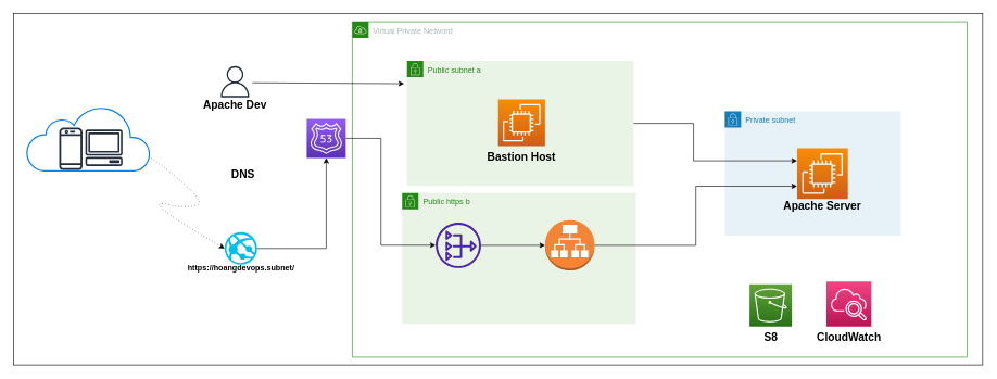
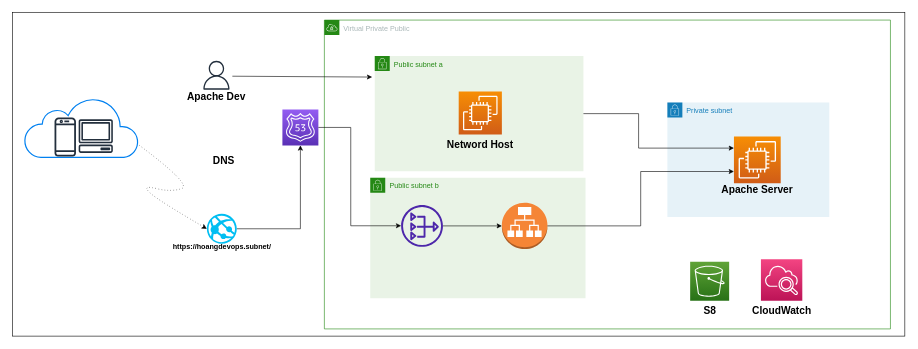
  <mxCell id="0" />
  <mxCell id="1" parent="0" />
  <mxCell id="2" value="" style="rounded=0;whiteSpace=wrap;html=1;" vertex="1" parent="1"><mxGeometry x="20" y="20" width="1488" height="540" as="geometry" /></mxCell>
  <mxCell id="3" value="" style="outlineConnect=0;fontColor=#232F3E;gradientColor=#945DF2;gradientDirection=north;fillColor=#5A30B5;strokeColor=#ffffff;dashed=0;verticalLabelPosition=bottom;verticalAlign=top;align=center;html=1;fontSize=12;fontStyle=0;aspect=fixed;shape=mxgraph.aws4.resourceIcon;resIcon=mxgraph.aws4.route_53;" vertex="1" parent="1"><mxGeometry x="470" y="182" width="60" height="60" as="geometry" /></mxCell>
  <mxCell id="4" value="Private subnet" style="points=[[0,0],[0.25,0],[0.5,0],[0.75,0],[1,0],[1,0.25],[1,0.5],[1,0.75],[1,1],[0.75,1],[0.5,1],[0.25,1],[0,1],[0,0.75],[0,0.5],[0,0.25]];outlineConnect=0;gradientColor=none;html=1;whiteSpace=wrap;fontSize=12;fontStyle=0;container=1;pointerEvents=0;collapsible=0;recursiveResize=0;shape=mxgraph.aws4.group;grIcon=mxgraph.aws4.group_security_group;grStroke=0;strokeColor=#147EBA;fillColor=#E6F2F8;verticalAlign=top;align=left;spacingLeft=30;fontColor=#147EBA;dashed=0;" vertex="1" parent="1"><mxGeometry x="1112" y="170.5" width="270" height="191" as="geometry" /></mxCell>
  <mxCell id="5" value="" style="sketch=0;points=[[0,0,0],[0.25,0,0],[0.5,0,0],[0.75,0,0],[1,0,0],[0,1,0],[0.25,1,0],[0.5,1,0],[0.75,1,0],[1,1,0],[0,0.25,0],[0,0.5,0],[0,0.75,0],[1,0.25,0],[1,0.5,0],[1,0.75,0]];outlineConnect=0;fontColor=#232F3E;gradientColor=#F78E04;gradientDirection=north;fillColor=#D05C17;strokeColor=#ffffff;dashed=0;verticalLabelPosition=bottom;verticalAlign=top;align=center;html=1;fontSize=12;fontStyle=0;aspect=fixed;shape=mxgraph.aws4.resourceIcon;resIcon=mxgraph.aws4.ec2;" vertex="1" parent="4"><mxGeometry x="111" y="56.5" width="78" height="78" as="geometry" /></mxCell>
  <mxCell id="6" style="edgeStyle=orthogonalEdgeStyle;rounded=0;orthogonalLoop=1;jettySize=auto;html=1;" edge="1" parent="1" source="7" target="3"><mxGeometry relative="1" as="geometry" /></mxCell>
  <mxCell id="7" value="" style="verticalLabelPosition=bottom;html=1;verticalAlign=top;align=center;strokeColor=none;fillColor=#00BEF2;shape=mxgraph.azure.azure_website;pointerEvents=1;" vertex="1" parent="1"><mxGeometry x="344" y="356" width="50" height="50" as="geometry" /></mxCell>
  <mxCell id="8" value="" style="html=1;verticalLabelPosition=bottom;align=center;labelBackgroundColor=#ffffff;verticalAlign=top;strokeWidth=2;strokeColor=#0080F0;shadow=0;dashed=0;shape=mxgraph.ios7.icons.cloud;" vertex="1" parent="1"><mxGeometry x="40" y="162.5" width="190" height="99.5" as="geometry" /></mxCell>
  <mxCell id="9" value="" style="sketch=0;outlineConnect=0;fontColor=#232F3E;gradientColor=none;fillColor=#232F3D;strokeColor=none;dashed=0;verticalLabelPosition=bottom;verticalAlign=top;align=center;html=1;fontSize=12;fontStyle=0;aspect=fixed;pointerEvents=1;shape=mxgraph.aws4.client;" vertex="1" parent="1"><mxGeometry x="130" y="198.5" width="57.47" height="56" as="geometry" /></mxCell>
  <mxCell id="10" value="" style="sketch=0;outlineConnect=0;fontColor=#232F3E;gradientColor=none;fillColor=#232F3D;strokeColor=none;dashed=0;verticalLabelPosition=bottom;verticalAlign=top;align=center;html=1;fontSize=12;fontStyle=0;aspect=fixed;pointerEvents=1;shape=mxgraph.aws4.mobile_client;" vertex="1" parent="1"><mxGeometry x="90" y="194" width="35.74" height="68" as="geometry" /></mxCell>
  <mxCell id="11" value="&lt;b&gt;https://hoangdevops.subnet/&lt;/b&gt;" style="text;strokeColor=none;align=center;fillColor=none;html=1;verticalAlign=middle;whiteSpace=wrap;rounded=0;" vertex="1" parent="1"><mxGeometry x="276.5" y="392" width="185" height="39.5" as="geometry" /></mxCell>
  <mxCell id="12" value="&lt;b&gt;&lt;font style=&quot;font-size: 17px;&quot;&gt;DNS&lt;/font&gt;&lt;br&gt;&lt;/b&gt;" style="text;strokeColor=none;align=center;fillColor=none;html=1;verticalAlign=middle;whiteSpace=wrap;rounded=0;" vertex="1" parent="1"><mxGeometry x="343.5" y="248.5" width="56.5" height="41.5" as="geometry" /></mxCell>
- <mxCell id="13" value="Virtual Private Netword" style="points=[[0,0],[0.25,0],[0.5,0],[0.75,0],[1,0],[1,0.25],[1,0.5],[1,0.75],[1,1],[0.75,1],[0.5,1],[0.25,1],[0,1],[0,0.75],[0,0.5],[0,0.25]];outlineConnect=0;gradientColor=none;html=1;whiteSpace=wrap;fontSize=12;fontStyle=0;container=1;pointerEvents=0;collapsible=0;recursiveResize=0;shape=mxgraph.aws4.group;grIcon=mxgraph.aws4.group_vpc;strokeColor=#248814;fillColor=none;verticalAlign=top;align=left;spacingLeft=30;fontColor=#AAB7B8;dashed=0;" vertex="1" parent="1"><mxGeometry x="540" y="33" width="944" height="515" as="geometry" /></mxCell>
+ <mxCell id="13" value="Virtual Private Public" style="points=[[0,0],[0.25,0],[0.5,0],[0.75,0],[1,0],[1,0.25],[1,0.5],[1,0.75],[1,1],[0.75,1],[0.5,1],[0.25,1],[0,1],[0,0.75],[0,0.5],[0,0.25]];outlineConnect=0;gradientColor=none;html=1;whiteSpace=wrap;fontSize=12;fontStyle=0;container=1;pointerEvents=0;collapsible=0;recursiveResize=0;shape=mxgraph.aws4.group;grIcon=mxgraph.aws4.group_vpc;strokeColor=#248814;fillColor=none;verticalAlign=top;align=left;spacingLeft=30;fontColor=#AAB7B8;dashed=0;" vertex="1" parent="1"><mxGeometry x="540" y="33" width="944" height="515" as="geometry" /></mxCell>
  <mxCell id="14" value="&lt;b&gt;&lt;span style=&quot;font-size: 17px;&quot;&gt;Apache Server&lt;/span&gt;&lt;br&gt;&lt;/b&gt;" style="text;strokeColor=none;align=center;fillColor=none;html=1;verticalAlign=middle;whiteSpace=wrap;rounded=0;" vertex="1" parent="13"><mxGeometry x="656" y="263" width="132" height="41.5" as="geometry" /></mxCell>
  <mxCell id="15" value="Public subnet a" style="points=[[0,0],[0.25,0],[0.5,0],[0.75,0],[1,0],[1,0.25],[1,0.5],[1,0.75],[1,1],[0.75,1],[0.5,1],[0.25,1],[0,1],[0,0.75],[0,0.5],[0,0.25]];outlineConnect=0;gradientColor=none;html=1;whiteSpace=wrap;fontSize=12;fontStyle=0;container=1;pointerEvents=0;collapsible=0;recursiveResize=0;shape=mxgraph.aws4.group;grIcon=mxgraph.aws4.group_security_group;grStroke=0;strokeColor=#248814;fillColor=#E9F3E6;verticalAlign=top;align=left;spacingLeft=30;fontColor=#248814;dashed=0;" vertex="1" parent="13"><mxGeometry x="84" y="60" width="348" height="192" as="geometry" /></mxCell>
  <mxCell id="16" value="" style="sketch=0;points=[[0,0,0],[0.25,0,0],[0.5,0,0],[0.75,0,0],[1,0,0],[0,1,0],[0.25,1,0],[0.5,1,0],[0.75,1,0],[1,1,0],[0,0.25,0],[0,0.5,0],[0,0.75,0],[1,0.25,0],[1,0.5,0],[1,0.75,0]];outlineConnect=0;fontColor=#232F3E;gradientColor=#F78E04;gradientDirection=north;fillColor=#D05C17;strokeColor=#ffffff;dashed=0;verticalLabelPosition=bottom;verticalAlign=top;align=center;html=1;fontSize=12;fontStyle=0;aspect=fixed;shape=mxgraph.aws4.resourceIcon;resIcon=mxgraph.aws4.ec2;" vertex="1" parent="13"><mxGeometry x="224" y="119" width="72" height="72" as="geometry" /></mxCell>
- <mxCell id="17" value="Public https b" style="points=[[0,0],[0.25,0],[0.5,0],[0.75,0],[1,0],[1,0.25],[1,0.5],[1,0.75],[1,1],[0.75,1],[0.5,1],[0.25,1],[0,1],[0,0.75],[0,0.5],[0,0.25]];outlineConnect=0;gradientColor=none;html=1;whiteSpace=wrap;fontSize=12;fontStyle=0;container=1;pointerEvents=0;collapsible=0;recursiveResize=0;shape=mxgraph.aws4.group;grIcon=mxgraph.aws4.group_security_group;grStroke=0;strokeColor=#248814;fillColor=#E9F3E6;verticalAlign=top;align=left;spacingLeft=30;fontColor=#248814;dashed=0;" vertex="1" parent="13"><mxGeometry x="76.5" y="263" width="359" height="201" as="geometry" /></mxCell>
+ <mxCell id="17" value="Public subnet b" style="points=[[0,0],[0.25,0],[0.5,0],[0.75,0],[1,0],[1,0.25],[1,0.5],[1,0.75],[1,1],[0.75,1],[0.5,1],[0.25,1],[0,1],[0,0.75],[0,0.5],[0,0.25]];outlineConnect=0;gradientColor=none;html=1;whiteSpace=wrap;fontSize=12;fontStyle=0;container=1;pointerEvents=0;collapsible=0;recursiveResize=0;shape=mxgraph.aws4.group;grIcon=mxgraph.aws4.group_security_group;grStroke=0;strokeColor=#248814;fillColor=#E9F3E6;verticalAlign=top;align=left;spacingLeft=30;fontColor=#248814;dashed=0;" vertex="1" parent="13"><mxGeometry x="76.5" y="263" width="359" height="201" as="geometry" /></mxCell>
  <mxCell id="18" value="" style="outlineConnect=0;dashed=0;verticalLabelPosition=bottom;verticalAlign=top;align=center;html=1;shape=mxgraph.aws3.application_load_balancer;fillColor=#F58536;gradientColor=none;" vertex="1" parent="13"><mxGeometry x="296" y="304.5" width="76" height="77.44" as="geometry" /></mxCell>
  <mxCell id="19" value="" style="sketch=0;outlineConnect=0;fontColor=#232F3E;gradientColor=none;fillColor=#4D27AA;strokeColor=none;dashed=0;verticalLabelPosition=bottom;verticalAlign=top;align=center;html=1;fontSize=12;fontStyle=0;aspect=fixed;pointerEvents=1;shape=mxgraph.aws4.nat_gateway;" vertex="1" parent="13"><mxGeometry x="128" y="308.34" width="69.75" height="69.75" as="geometry" /></mxCell>
  <mxCell id="20" style="edgeStyle=orthogonalEdgeStyle;rounded=0;orthogonalLoop=1;jettySize=auto;html=1;entryX=0;entryY=0.5;entryDx=0;entryDy=0;entryPerimeter=0;" edge="1" parent="13" source="19" target="18"><mxGeometry relative="1" as="geometry" /></mxCell>
  <mxCell id="21" value="&lt;b&gt;&lt;font style=&quot;font-size: 17px;&quot;&gt;CloudWatch&lt;/font&gt;&lt;br&gt;&lt;/b&gt;" style="text;strokeColor=none;align=center;fillColor=none;html=1;verticalAlign=middle;whiteSpace=wrap;rounded=0;" vertex="1" parent="13"><mxGeometry x="696.5" y="464" width="132" height="41.5" as="geometry" /></mxCell>
  <mxCell id="22" value="" style="sketch=0;points=[[0,0,0],[0.25,0,0],[0.5,0,0],[0.75,0,0],[1,0,0],[0,1,0],[0.25,1,0],[0.5,1,0],[0.75,1,0],[1,1,0],[0,0.25,0],[0,0.5,0],[0,0.75,0],[1,0.25,0],[1,0.5,0],[1,0.75,0]];points=[[0,0,0],[0.25,0,0],[0.5,0,0],[0.75,0,0],[1,0,0],[0,1,0],[0.25,1,0],[0.5,1,0],[0.75,1,0],[1,1,0],[0,0.25,0],[0,0.5,0],[0,0.75,0],[1,0.25,0],[1,0.5,0],[1,0.75,0]];outlineConnect=0;fontColor=#232F3E;gradientColor=#F34482;gradientDirection=north;fillColor=#BC1356;strokeColor=#ffffff;dashed=0;verticalLabelPosition=bottom;verticalAlign=top;align=center;html=1;fontSize=12;fontStyle=0;aspect=fixed;shape=mxgraph.aws4.resourceIcon;resIcon=mxgraph.aws4.cloudwatch_2;" vertex="1" parent="13"><mxGeometry x="728" y="399" width="69" height="69" as="geometry" /></mxCell>
  <mxCell id="23" value="" style="sketch=0;points=[[0,0,0],[0.25,0,0],[0.5,0,0],[0.75,0,0],[1,0,0],[0,1,0],[0.25,1,0],[0.5,1,0],[0.75,1,0],[1,1,0],[0,0.25,0],[0,0.5,0],[0,0.75,0],[1,0.25,0],[1,0.5,0],[1,0.75,0]];outlineConnect=0;fontColor=#232F3E;gradientColor=#60A337;gradientDirection=north;fillColor=#277116;strokeColor=#ffffff;dashed=0;verticalLabelPosition=bottom;verticalAlign=top;align=center;html=1;fontSize=12;fontStyle=0;aspect=fixed;shape=mxgraph.aws4.resourceIcon;resIcon=mxgraph.aws4.s3;" vertex="1" parent="13"><mxGeometry x="610" y="403" width="65" height="65" as="geometry" /></mxCell>
  <mxCell id="24" value="&lt;b&gt;&lt;font style=&quot;font-size: 17px;&quot;&gt;S8&lt;/font&gt;&lt;br&gt;&lt;/b&gt;" style="text;strokeColor=none;align=center;fillColor=none;html=1;verticalAlign=middle;whiteSpace=wrap;rounded=0;" vertex="1" parent="13"><mxGeometry x="576.5" y="464" width="132" height="41.5" as="geometry" /></mxCell>
  <mxCell id="25" style="edgeStyle=orthogonalEdgeStyle;rounded=0;orthogonalLoop=1;jettySize=auto;html=1;entryX=0;entryY=0.75;entryDx=0;entryDy=0;entryPerimeter=0;" edge="1" parent="1" source="18" target="5"><mxGeometry relative="1" as="geometry" /></mxCell>
- <mxCell id="26" value="&lt;b&gt;&lt;font style=&quot;font-size: 17px;&quot;&gt;Bastion Host&lt;/font&gt;&lt;br&gt;&lt;/b&gt;" style="text;strokeColor=none;align=center;fillColor=none;html=1;verticalAlign=middle;whiteSpace=wrap;rounded=0;" vertex="1" parent="1"><mxGeometry x="734" y="220.5" width="132" height="41.5" as="geometry" /></mxCell>
+ <mxCell id="26" value="&lt;b&gt;&lt;font style=&quot;font-size: 17px;&quot;&gt;Netword Host&lt;/font&gt;&lt;br&gt;&lt;/b&gt;" style="text;strokeColor=none;align=center;fillColor=none;html=1;verticalAlign=middle;whiteSpace=wrap;rounded=0;" vertex="1" parent="1"><mxGeometry x="734" y="220.5" width="132" height="41.5" as="geometry" /></mxCell>
  <mxCell id="27" style="edgeStyle=orthogonalEdgeStyle;rounded=0;orthogonalLoop=1;jettySize=auto;html=1;" edge="1" parent="1" source="3" target="19"><mxGeometry relative="1" as="geometry"><Array as="points"><mxPoint x="584" y="212" /><mxPoint x="584" y="376" /></Array></mxGeometry></mxCell>
  <mxCell id="28" style="edgeStyle=orthogonalEdgeStyle;rounded=0;orthogonalLoop=1;jettySize=auto;html=1;entryX=0;entryY=0.25;entryDx=0;entryDy=0;entryPerimeter=0;" edge="1" parent="1" source="15" target="5"><mxGeometry relative="1" as="geometry"><Array as="points"><mxPoint x="1064" y="189" /><mxPoint x="1064" y="246" /></Array></mxGeometry></mxCell>
  <mxCell id="29" value="" style="curved=1;endArrow=classic;html=1;rounded=0;entryX=0;entryY=0.5;entryDx=0;entryDy=0;entryPerimeter=0;exitX=1.006;exitY=0.795;exitDx=0;exitDy=0;exitPerimeter=0;dashed=1;dashPattern=1 4;" edge="1" parent="1" source="8" target="7"><mxGeometry width="50" height="50" relative="1" as="geometry"><mxPoint x="248" y="334" as="sourcePoint" /><mxPoint x="298" y="284" as="targetPoint" /><Array as="points"><mxPoint x="320" y="308" /><mxPoint x="284" y="320" /><mxPoint x="236" y="308" /><mxPoint x="260" y="332" /></Array></mxGeometry></mxCell>
  <mxCell id="30" value="" style="sketch=0;outlineConnect=0;fontColor=#232F3E;gradientColor=none;fillColor=#232F3D;strokeColor=none;dashed=0;verticalLabelPosition=bottom;verticalAlign=top;align=center;html=1;fontSize=12;fontStyle=0;aspect=fixed;pointerEvents=1;shape=mxgraph.aws4.user;" vertex="1" parent="1"><mxGeometry x="336" y="101" width="48" height="48" as="geometry" /></mxCell>
  <mxCell id="31" value="&lt;b&gt;&lt;span style=&quot;font-size: 17px;&quot;&gt;Apache Dev&lt;/span&gt;&lt;br&gt;&lt;/b&gt;" style="text;strokeColor=none;align=center;fillColor=none;html=1;verticalAlign=middle;whiteSpace=wrap;rounded=0;" vertex="1" parent="1"><mxGeometry x="294" y="140.5" width="132" height="41.5" as="geometry" /></mxCell>
  <mxCell id="32" value="" style="endArrow=classic;html=1;rounded=0;exitX=1.108;exitY=0.533;exitDx=0;exitDy=0;exitPerimeter=0;entryX=0.403;entryY=0.2;entryDx=0;entryDy=0;entryPerimeter=0;" edge="1" parent="1" source="30" target="2"><mxGeometry width="50" height="50" relative="1" as="geometry"><mxPoint x="488" y="118" as="sourcePoint" /><mxPoint x="538" y="68" as="targetPoint" /></mxGeometry></mxCell>
